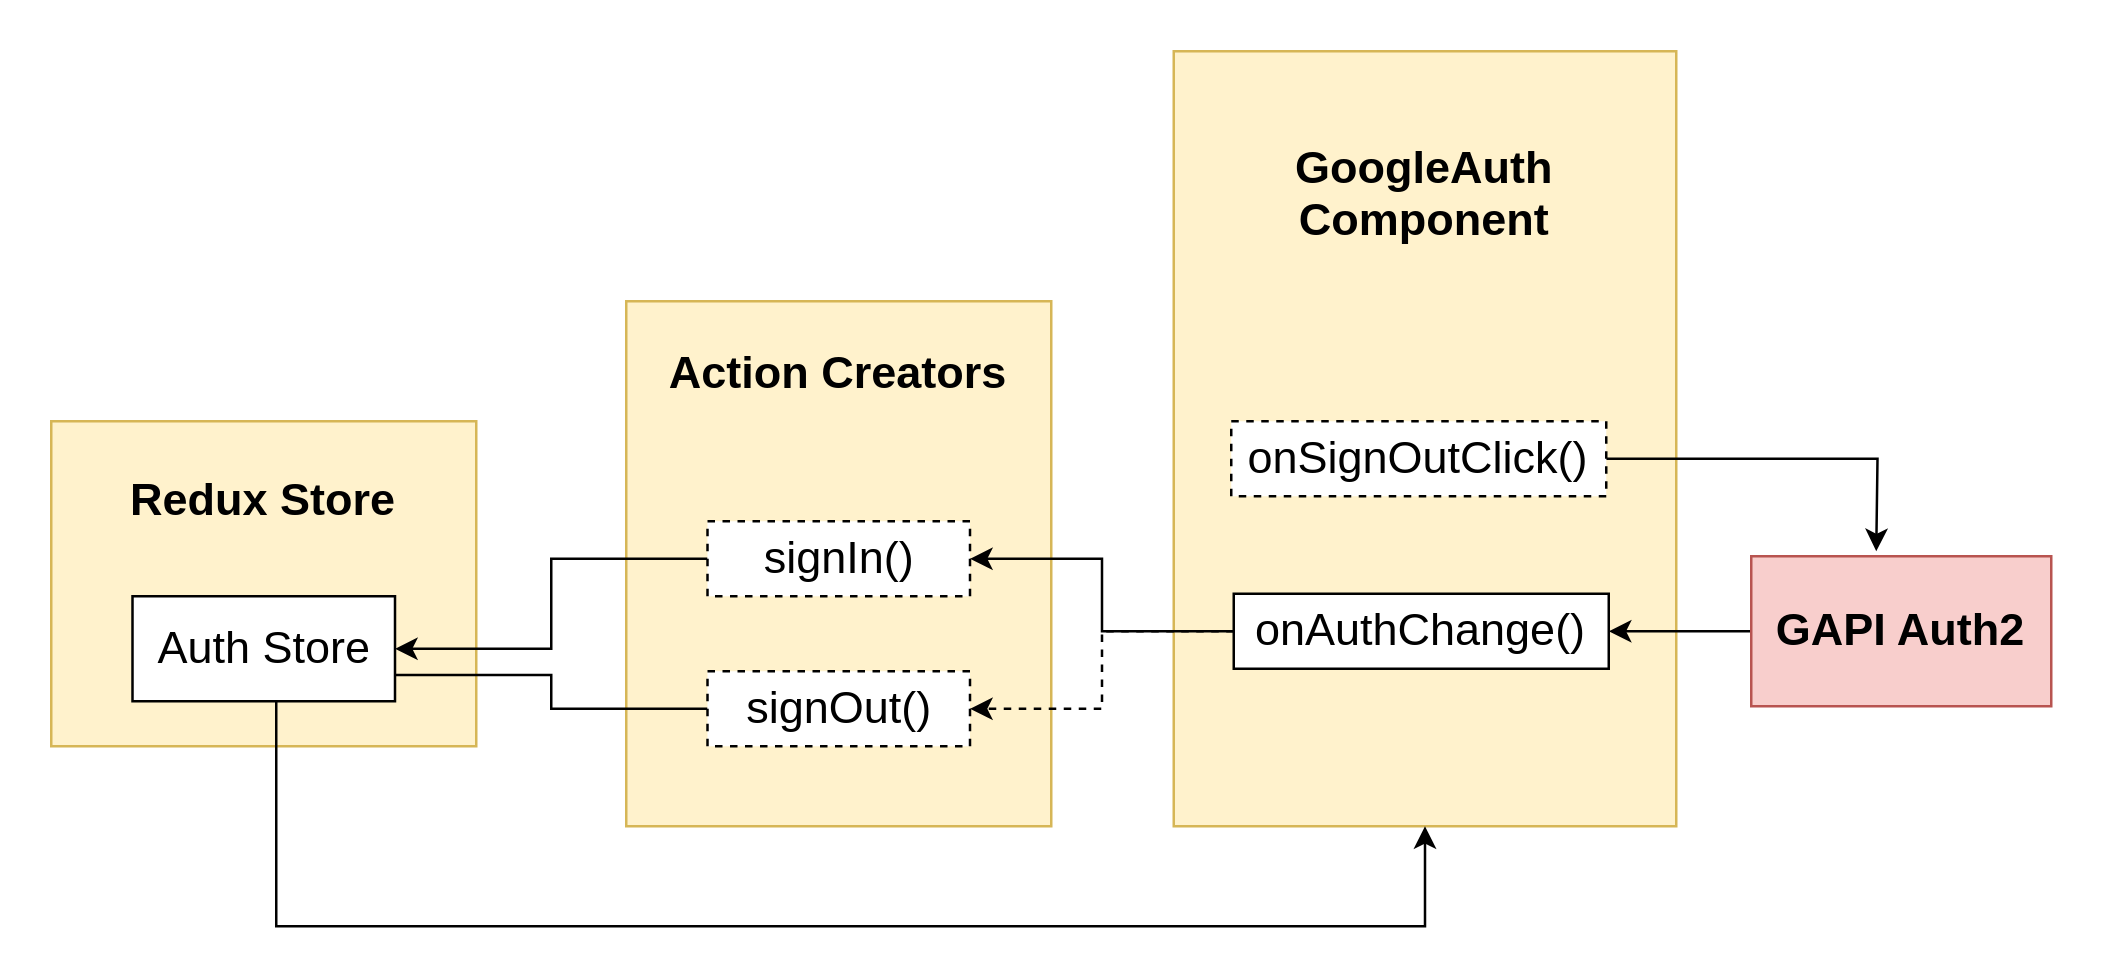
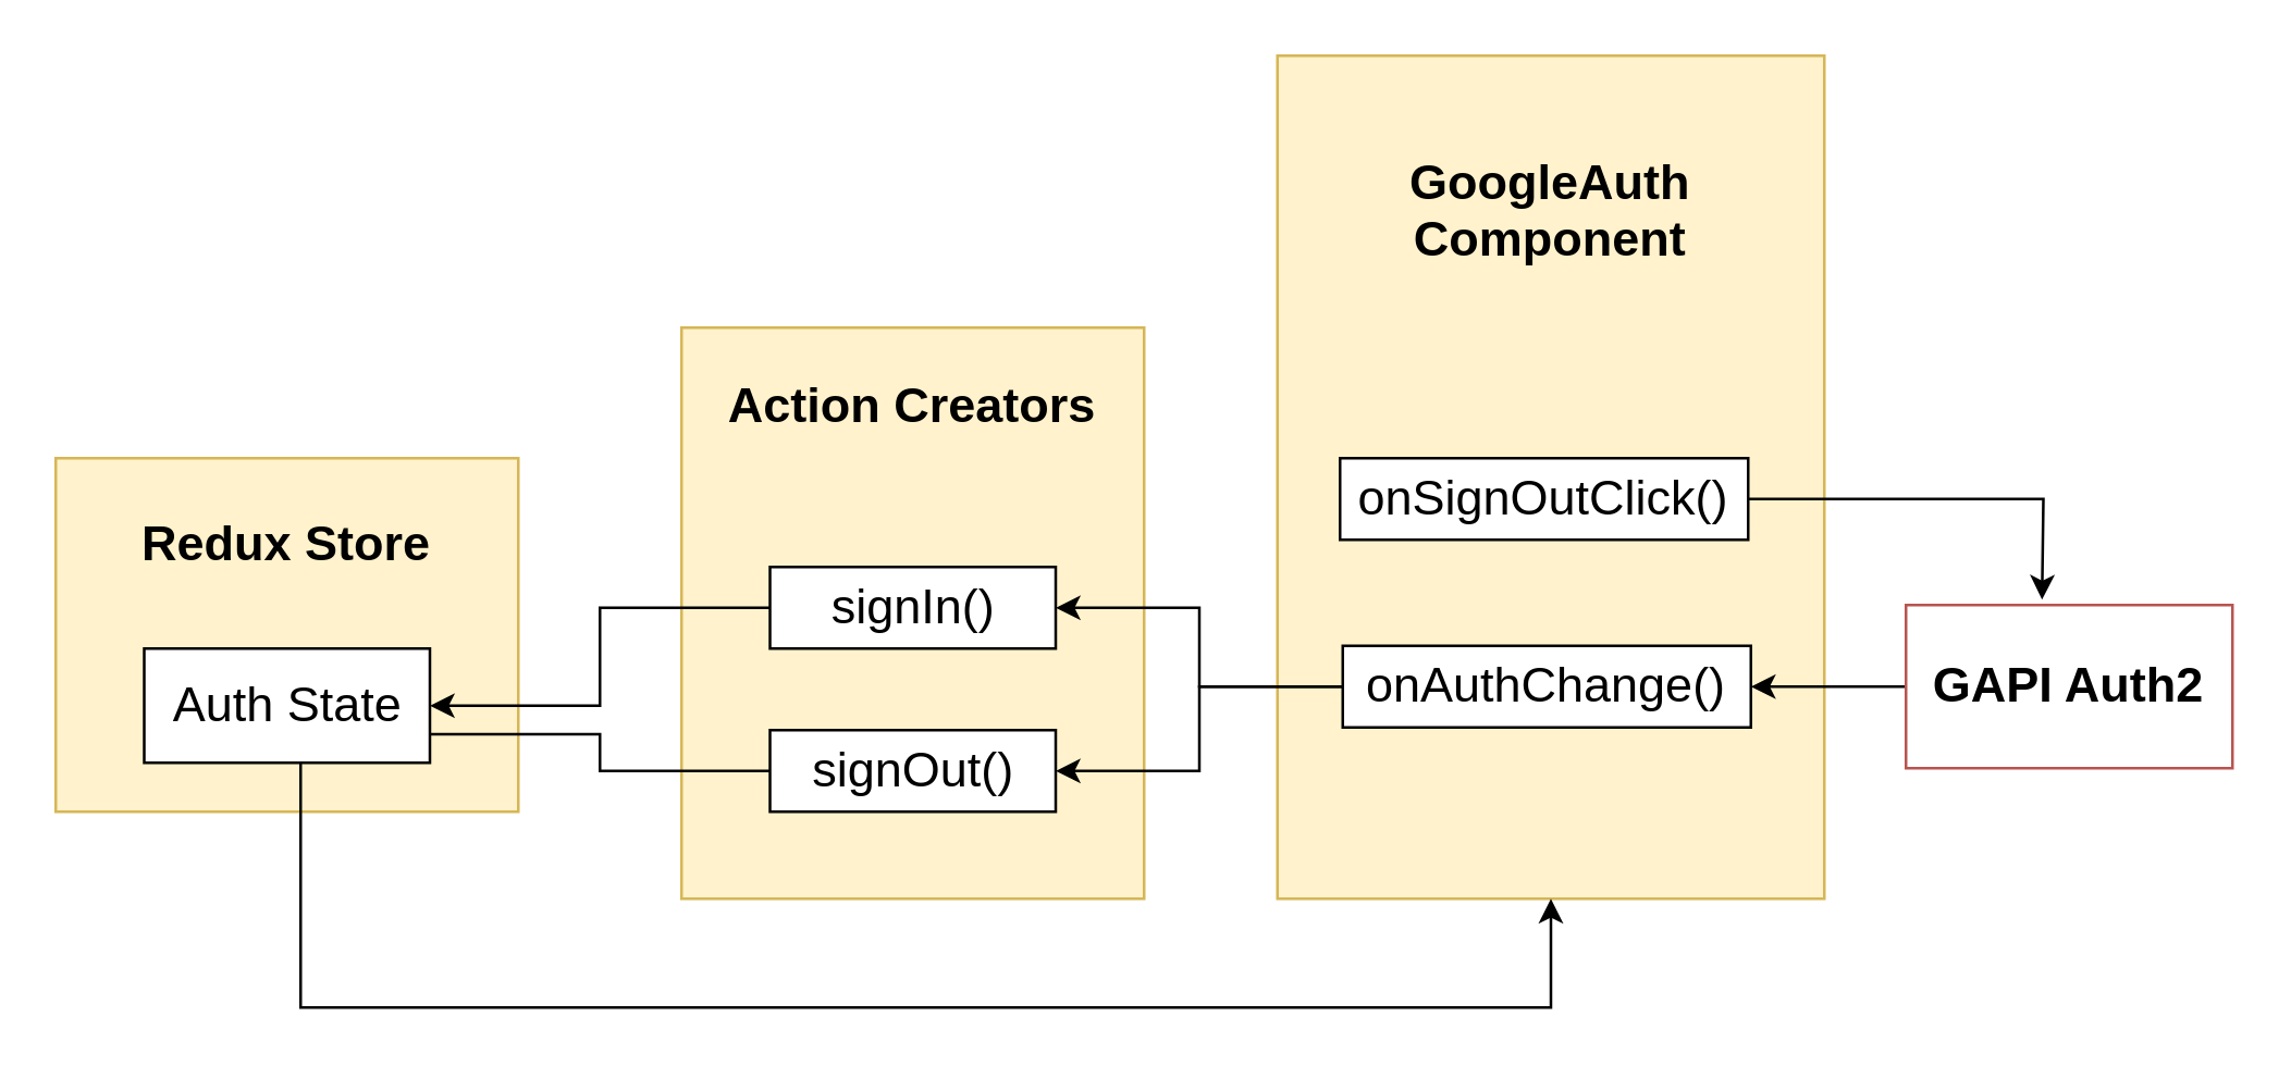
  <mxCell id="0" />
  <mxCell id="1" parent="0" />
  <mxCell id="2" value="&lt;font style=&quot;font-size: 18px;&quot;&gt;&lt;b&gt;Redux Store&lt;br&gt;&lt;/b&gt;&lt;br&gt;&lt;br&gt;&lt;br&gt;&lt;/font&gt;" style="rounded=0;whiteSpace=wrap;html=1;fillColor=#fff2cc;strokeColor=#d6b656;" vertex="1" parent="1"><mxGeometry x="20" y="168" width="170" height="130" as="geometry" /></mxCell>
  <mxCell id="3" value="&lt;font style=&quot;font-size: 18px;&quot;&gt;&lt;b&gt;Action Creators&lt;br&gt;&lt;/b&gt;&lt;br&gt;&lt;br&gt;&lt;br&gt;&lt;br&gt;&lt;br&gt;&lt;br&gt;&lt;br&gt;&lt;/font&gt;" style="rounded=0;whiteSpace=wrap;html=1;fillColor=#fff2cc;strokeColor=#d6b656;" vertex="1" parent="1"><mxGeometry x="250" y="120" width="170" height="210" as="geometry" /></mxCell>
  <mxCell id="4" value="&lt;font style=&quot;font-size: 18px;&quot;&gt;&lt;b&gt;GoogleAuth Component&lt;br&gt;&lt;br&gt;&lt;br&gt;&lt;br&gt;&lt;br&gt;&lt;br&gt;&lt;br&gt;&lt;br&gt;&lt;br&gt;&lt;br&gt;&lt;/b&gt;&lt;/font&gt;" style="rounded=0;whiteSpace=wrap;html=1;fillColor=#fff2cc;strokeColor=#d6b656;" vertex="1" parent="1"><mxGeometry x="469" y="20" width="201" height="310" as="geometry" /></mxCell>
  <mxCell id="5" style="edgeStyle=orthogonalEdgeStyle;rounded=0;orthogonalLoop=1;jettySize=auto;html=1;fontSize=18;" edge="1" parent="1" source="6" target="9"><mxGeometry relative="1" as="geometry" /></mxCell>
- <mxCell id="6" value="&lt;b&gt;GAPI Auth2&lt;/b&gt;" style="rounded=0;whiteSpace=wrap;html=1;fontSize=18;fillColor=#f8cecc;strokeColor=#b85450;" vertex="1" parent="1"><mxGeometry x="700" y="222" width="120" height="60" as="geometry" /></mxCell>
+ <mxCell id="6" value="&lt;b&gt;GAPI Auth2&lt;/b&gt;" style="rounded=0;whiteSpace=wrap;html=1;fontSize=18;fillColor=#ffffff;strokeColor=#b85450;" vertex="1" parent="1"><mxGeometry x="700" y="222" width="120" height="60" as="geometry" /></mxCell>
  <mxCell id="7" style="edgeStyle=orthogonalEdgeStyle;rounded=0;orthogonalLoop=1;jettySize=auto;html=1;entryX=1;entryY=0.5;entryDx=0;entryDy=0;fontSize=18;" edge="1" parent="1" source="9" target="15"><mxGeometry relative="1" as="geometry" /></mxCell>
- <mxCell id="8" style="edgeStyle=orthogonalEdgeStyle;rounded=0;orthogonalLoop=1;jettySize=auto;html=1;entryX=1;entryY=0.5;entryDx=0;entryDy=0;fontSize=18;dashed=1;" edge="1" parent="1" source="9" target="17"><mxGeometry relative="1" as="geometry" /></mxCell>
+ <mxCell id="8" style="edgeStyle=orthogonalEdgeStyle;rounded=0;orthogonalLoop=1;jettySize=auto;html=1;entryX=1;entryY=0.5;entryDx=0;entryDy=0;fontSize=18;" edge="1" parent="1" source="9" target="17"><mxGeometry relative="1" as="geometry" /></mxCell>
  <mxCell id="9" value="onAuthChange()" style="rounded=0;whiteSpace=wrap;html=1;fontSize=18;" vertex="1" parent="1"><mxGeometry x="493" y="237" width="150" height="30" as="geometry" /></mxCell>
  <mxCell id="10" style="edgeStyle=orthogonalEdgeStyle;rounded=0;orthogonalLoop=1;jettySize=auto;html=1;fontSize=18;" edge="1" parent="1" source="11"><mxGeometry relative="1" as="geometry"><mxPoint x="750" y="220" as="targetPoint" /></mxGeometry></mxCell>
- <mxCell id="11" value="onSignOutClick()" style="rounded=0;whiteSpace=wrap;html=1;fontSize=18;dashed=1;" vertex="1" parent="1"><mxGeometry x="492" y="168" width="150" height="30" as="geometry" /></mxCell>
+ <mxCell id="11" value="onSignOutClick()" style="rounded=0;whiteSpace=wrap;html=1;fontSize=18;" vertex="1" parent="1"><mxGeometry x="492" y="168" width="150" height="30" as="geometry" /></mxCell>
  <mxCell id="12" style="edgeStyle=orthogonalEdgeStyle;rounded=0;orthogonalLoop=1;jettySize=auto;html=1;entryX=0.5;entryY=1;entryDx=0;entryDy=0;fontSize=18;" edge="1" parent="1" source="13" target="4"><mxGeometry relative="1" as="geometry"><Array as="points"><mxPoint x="110" y="370" /><mxPoint x="570" y="370" /></Array></mxGeometry></mxCell>
- <mxCell id="13" value="Auth Store" style="rounded=0;whiteSpace=wrap;html=1;fontSize=18;" vertex="1" parent="1"><mxGeometry x="52.5" y="238" width="105" height="42" as="geometry" /></mxCell>
+ <mxCell id="13" value="Auth State" style="rounded=0;whiteSpace=wrap;html=1;fontSize=18;" vertex="1" parent="1"><mxGeometry x="52.5" y="238" width="105" height="42" as="geometry" /></mxCell>
  <mxCell id="14" style="edgeStyle=orthogonalEdgeStyle;rounded=0;orthogonalLoop=1;jettySize=auto;html=1;fontSize=18;" edge="1" parent="1" source="15" target="13"><mxGeometry relative="1" as="geometry" /></mxCell>
- <mxCell id="15" value="signIn()" style="rounded=0;whiteSpace=wrap;html=1;fontSize=18;dashed=1;" vertex="1" parent="1"><mxGeometry x="282.5" y="208" width="105" height="30" as="geometry" /></mxCell>
+ <mxCell id="15" value="signIn()" style="rounded=0;whiteSpace=wrap;html=1;fontSize=18;" vertex="1" parent="1"><mxGeometry x="282.5" y="208" width="105" height="30" as="geometry" /></mxCell>
  <mxCell id="16" style="edgeStyle=orthogonalEdgeStyle;rounded=0;orthogonalLoop=1;jettySize=auto;html=1;entryX=1;entryY=0.75;entryDx=0;entryDy=0;fontSize=18;endArrow=none;" edge="1" parent="1" source="17" target="13"><mxGeometry relative="1" as="geometry" /></mxCell>
- <mxCell id="17" value="signOut()" style="rounded=0;whiteSpace=wrap;html=1;fontSize=18;dashed=1;" vertex="1" parent="1"><mxGeometry x="282.5" y="268" width="105" height="30" as="geometry" /></mxCell>
+ <mxCell id="17" value="signOut()" style="rounded=0;whiteSpace=wrap;html=1;fontSize=18;" vertex="1" parent="1"><mxGeometry x="282.5" y="268" width="105" height="30" as="geometry" /></mxCell>
